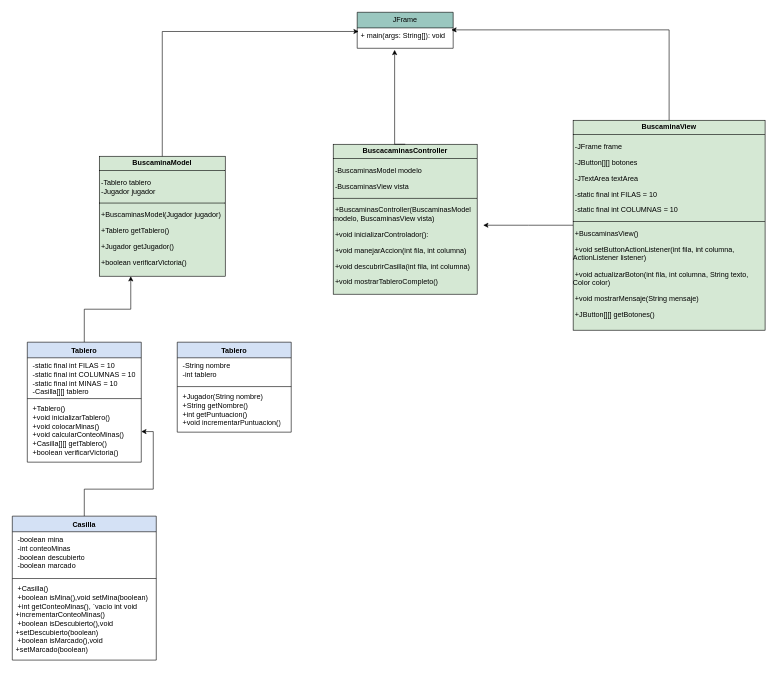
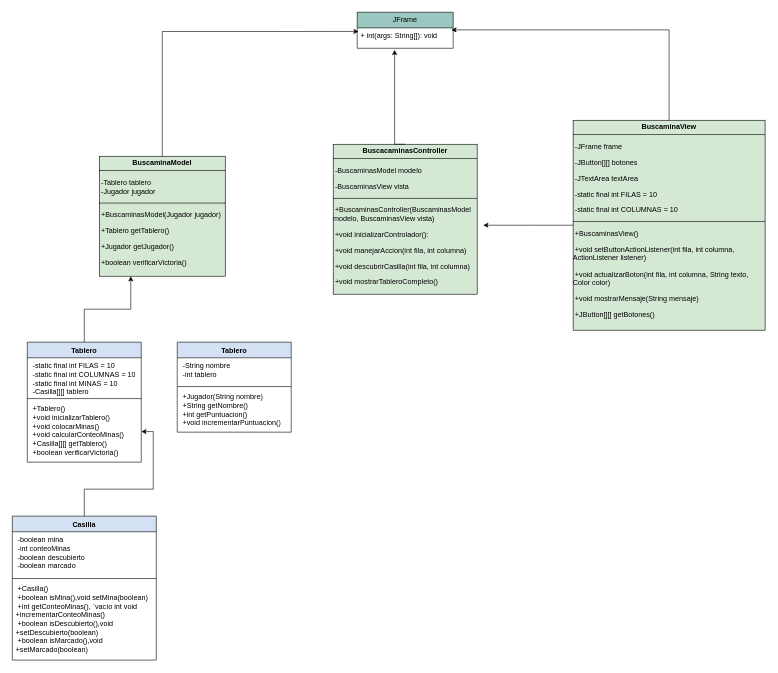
  <mxCell id="0" />
  <mxCell id="1" parent="0" />
  <mxCell id="2" style="edgeStyle=orthogonalEdgeStyle;rounded=0;orthogonalLoop=1;jettySize=auto;html=1;exitX=0.5;exitY=0;exitDx=0;exitDy=0;entryX=0.25;entryY=1;entryDx=0;entryDy=0;" edge="1" parent="1" source="3" target="7"><mxGeometry relative="1" as="geometry" /></mxCell>
  <mxCell id="3" value="&lt;font style=&quot;vertical-align: inherit;&quot;&gt;&lt;font style=&quot;vertical-align: inherit;&quot;&gt;&lt;font style=&quot;vertical-align: inherit;&quot;&gt;&lt;font style=&quot;vertical-align: inherit;&quot;&gt;Tablero&lt;/font&gt;&lt;/font&gt;&lt;/font&gt;&lt;/font&gt;" style="swimlane;fontStyle=1;align=center;verticalAlign=top;childLayout=stackLayout;horizontal=1;startSize=26;horizontalStack=0;resizeParent=1;resizeParentMax=0;resizeLast=0;collapsible=1;marginBottom=0;whiteSpace=wrap;html=1;fillColor=#D4E1F5;" parent="1" vertex="1"><mxGeometry x="45" y="570" width="190" height="200" as="geometry" /></mxCell>
  <mxCell id="4" value="&lt;div&gt;&amp;nbsp;-static final int FILAS = 10&lt;/div&gt;&lt;div&gt;&amp;nbsp;-static final int COLUMNAS = 10&lt;/div&gt;&lt;div&gt;&amp;nbsp;-static final int MINAS = 10&lt;/div&gt;&lt;div&gt;&amp;nbsp;-Casilla[][] tablero&lt;/div&gt;" style="text;strokeColor=none;fillColor=none;align=left;verticalAlign=top;spacingLeft=4;spacingRight=4;overflow=hidden;rotatable=0;points=[[0,0.5],[1,0.5]];portConstraint=eastwest;whiteSpace=wrap;html=1;" parent="3" vertex="1"><mxGeometry y="26" width="190" height="64" as="geometry" /></mxCell>
  <mxCell id="5" value="" style="line;strokeWidth=1;fillColor=none;align=left;verticalAlign=middle;spacingTop=-1;spacingLeft=3;spacingRight=3;rotatable=0;labelPosition=right;points=[];portConstraint=eastwest;strokeColor=inherit;" parent="3" vertex="1"><mxGeometry y="90" width="190" height="8" as="geometry" /></mxCell>
  <mxCell id="6" value="&lt;div&gt;&amp;nbsp;+Tablero()&lt;/div&gt;&lt;div&gt;&amp;nbsp;+void inicializarTablero()&lt;/div&gt;&lt;div&gt;&amp;nbsp;+void colocarMinas()&lt;/div&gt;&lt;div&gt;&amp;nbsp;+void calcularConteoMinas()&amp;nbsp;&lt;/div&gt;&lt;div&gt;&amp;nbsp;+Casilla[][] getTablero()&lt;/div&gt;&lt;div&gt;&amp;nbsp;+boolean verificarVictoria()&lt;/div&gt;&lt;div&gt;&lt;br&gt;&lt;/div&gt;" style="text;strokeColor=none;fillColor=none;align=left;verticalAlign=top;spacingLeft=4;spacingRight=4;overflow=hidden;rotatable=0;points=[[0,0.5],[1,0.5]];portConstraint=eastwest;whiteSpace=wrap;html=1;" parent="3" vertex="1"><mxGeometry y="98" width="190" height="102" as="geometry" /></mxCell>
  <mxCell id="7" value="&lt;p style=&quot;margin:0px;margin-top:4px;text-align:center;&quot;&gt;&lt;b&gt;&lt;font style=&quot;vertical-align: inherit;&quot;&gt;&lt;font style=&quot;vertical-align: inherit;&quot;&gt;&lt;font style=&quot;vertical-align: inherit;&quot;&gt;&lt;font style=&quot;vertical-align: inherit;&quot;&gt;&lt;font style=&quot;vertical-align: inherit;&quot;&gt;&lt;font style=&quot;vertical-align: inherit; font-size: 12px;&quot;&gt;BuscaminaModel&lt;/font&gt;&lt;/font&gt;&lt;/font&gt;&lt;/font&gt;&lt;/font&gt;&lt;/font&gt;&lt;/b&gt;&lt;/p&gt;&lt;hr size=&quot;1&quot; style=&quot;border-style:solid;&quot;&gt;&lt;p class=&quot;MsoNormal&quot;&gt;&lt;/p&gt;&lt;div style=&quot;text-align: justify;&quot;&gt;&lt;span style=&quot;background-color: initial;&quot;&gt;&amp;nbsp;-Tablero tablero&lt;/span&gt;&lt;/div&gt;&lt;span style=&quot;background-color: initial;&quot;&gt;&lt;div style=&quot;text-align: justify;&quot;&gt;&lt;span style=&quot;background-color: initial;&quot;&gt;&amp;nbsp;-Jugador jugador&lt;/span&gt;&lt;/div&gt;&lt;/span&gt;&lt;p&gt;&lt;/p&gt;&lt;hr size=&quot;1&quot; style=&quot;border-style:solid;&quot;&gt;&lt;p class=&quot;MsoNormal&quot;&gt;&amp;nbsp;+&lt;span style=&quot;background-color: initial;&quot;&gt;BuscaminasModel(Jugador jugador)&lt;/span&gt;&lt;/p&gt;&lt;p class=&quot;MsoNormal&quot;&gt;&amp;nbsp;+Tablero getTablero()&lt;/p&gt;&lt;p class=&quot;MsoNormal&quot;&gt;&amp;nbsp;+Jugador getJugador()&lt;/p&gt;&lt;p class=&quot;MsoNormal&quot;&gt;&amp;nbsp;+boolean verificarVictoria()&lt;/p&gt;&lt;div&gt;&lt;br&gt;&lt;/div&gt;" style="verticalAlign=top;align=left;overflow=fill;html=1;whiteSpace=wrap;fillColor=#D5E8D4;" parent="1" vertex="1"><mxGeometry x="165" y="260" width="210" height="200" as="geometry" /></mxCell>
  <mxCell id="8" value="&lt;p style=&quot;margin:0px;margin-top:4px;text-align:center;&quot;&gt;&lt;span style=&quot;line-height: 107%;&quot;&gt;&lt;font style=&quot;vertical-align: inherit;&quot;&gt;&lt;font style=&quot;vertical-align: inherit;&quot;&gt;&lt;font style=&quot;vertical-align: inherit;&quot;&gt;&lt;font style=&quot;vertical-align: inherit;&quot;&gt;&lt;font style=&quot;vertical-align: inherit;&quot;&gt;&lt;font style=&quot;vertical-align: inherit;&quot;&gt;&lt;font style=&quot;vertical-align: inherit;&quot;&gt;&lt;font style=&quot;vertical-align: inherit;&quot;&gt;&lt;font style=&quot;vertical-align: inherit;&quot;&gt;&lt;font style=&quot;vertical-align: inherit;&quot;&gt;&lt;b style=&quot;&quot;&gt;&lt;font style=&quot;vertical-align: inherit;&quot;&gt;&lt;font style=&quot;vertical-align: inherit; font-size: 12px;&quot;&gt;BuscacaminasController&lt;/font&gt;&lt;/font&gt;&lt;/b&gt;&lt;/font&gt;&lt;/font&gt;&lt;/font&gt;&lt;/font&gt;&lt;/font&gt;&lt;/font&gt;&lt;/font&gt;&lt;/font&gt;&lt;/font&gt;&lt;/font&gt;&lt;/span&gt;&lt;/p&gt;&lt;hr size=&quot;1&quot; style=&quot;border-style:solid;&quot;&gt;&lt;p class=&quot;MsoNormal&quot;&gt;&amp;nbsp;-BuscaminasModel modelo&lt;/p&gt;&lt;p class=&quot;MsoNormal&quot;&gt;&amp;nbsp;-BuscaminasView vista&lt;/p&gt;&lt;hr size=&quot;1&quot; style=&quot;border-style:solid;&quot;&gt;&lt;p class=&quot;MsoNormal&quot;&gt;&amp;nbsp;+BuscaminasController(BuscaminasModel modelo, BuscaminasView vista)&lt;/p&gt;&lt;p class=&quot;MsoNormal&quot;&gt;&amp;nbsp;+void inicializarControlador():&lt;/p&gt;&lt;p class=&quot;MsoNormal&quot;&gt;&amp;nbsp;+void manejarAccion(int fila, int columna)&lt;/p&gt;&lt;p class=&quot;MsoNormal&quot;&gt;&amp;nbsp;+void descubrirCasilla(int fila, int columna)&lt;/p&gt;&lt;p class=&quot;MsoNormal&quot;&gt;&amp;nbsp;+void mostrarTableroCompleto()&lt;/p&gt;&lt;div&gt;&lt;br&gt;&lt;/div&gt;" style="verticalAlign=top;align=left;overflow=fill;html=1;whiteSpace=wrap;fillColor=#D5E8D4;" parent="1" vertex="1"><mxGeometry x="555" y="240" width="240" height="250" as="geometry" /></mxCell>
  <mxCell id="9" style="edgeStyle=orthogonalEdgeStyle;rounded=0;orthogonalLoop=1;jettySize=auto;html=1;" edge="1" parent="1" source="10"><mxGeometry relative="1" as="geometry"><mxPoint x="805" y="375" as="targetPoint" /></mxGeometry></mxCell>
  <mxCell id="10" value="&lt;p style=&quot;margin:0px;margin-top:4px;text-align:center;&quot;&gt;&lt;b&gt;BuscaminaView&lt;/b&gt;&lt;/p&gt;&lt;hr size=&quot;1&quot; style=&quot;border-style:solid;&quot;&gt;&lt;p class=&quot;MsoNormal&quot;&gt;&amp;nbsp;-JFrame frame&lt;/p&gt;&lt;p class=&quot;MsoNormal&quot;&gt;&amp;nbsp;-JButton[][] botones&lt;/p&gt;&lt;p class=&quot;MsoNormal&quot;&gt;&amp;nbsp;-JTextArea textArea&lt;/p&gt;&lt;p class=&quot;MsoNormal&quot;&gt;&amp;nbsp;-static final int FILAS = 10&lt;/p&gt;&lt;p class=&quot;MsoNormal&quot;&gt;&amp;nbsp;-static final int COLUMNAS = 10&lt;/p&gt;&lt;hr size=&quot;1&quot; style=&quot;border-style:solid;&quot;&gt;&lt;p class=&quot;MsoNormal&quot;&gt;&lt;font style=&quot;vertical-align: inherit;&quot;&gt;&lt;font style=&quot;vertical-align: inherit;&quot;&gt;&lt;font style=&quot;vertical-align: inherit;&quot;&gt;&lt;font style=&quot;vertical-align: inherit;&quot;&gt;&amp;nbsp;+&lt;/font&gt;&lt;/font&gt;&lt;/font&gt;&lt;/font&gt;&lt;span style=&quot;background-color: initial;&quot;&gt;BuscaminasView()&lt;/span&gt;&lt;/p&gt;&lt;p class=&quot;MsoNormal&quot;&gt;&amp;nbsp;+void setButtonActionListener(int fila, int columna, ActionListener listener)&lt;/p&gt;&lt;p class=&quot;MsoNormal&quot;&gt;&amp;nbsp;+void actualizarBoton(int fila, int columna, String texto, Color color)&lt;/p&gt;&lt;p class=&quot;MsoNormal&quot;&gt;&amp;nbsp;+void mostrarMensaje(String mensaje)&lt;/p&gt;&lt;p class=&quot;MsoNormal&quot;&gt;&amp;nbsp;+JButton[][] getBotones()&lt;/p&gt;&lt;div&gt;&lt;br&gt;&lt;/div&gt;" style="verticalAlign=top;align=left;overflow=fill;html=1;whiteSpace=wrap;fillColor=#D5E8D4;" parent="1" vertex="1"><mxGeometry x="955" y="200" width="320" height="350" as="geometry" /></mxCell>
  <mxCell id="11" value="&lt;font style=&quot;vertical-align: inherit;&quot;&gt;&lt;font style=&quot;vertical-align: inherit;&quot;&gt;JFrame&lt;/font&gt;&lt;/font&gt;" style="swimlane;fontStyle=0;childLayout=stackLayout;horizontal=1;startSize=26;fillColor=#9AC7BF;horizontalStack=0;resizeParent=1;resizeParentMax=0;resizeLast=0;collapsible=1;marginBottom=0;whiteSpace=wrap;html=1;" vertex="1" parent="1"><mxGeometry x="595" y="20" width="160" height="60" as="geometry" /></mxCell>
- <mxCell id="12" value="&lt;font style=&quot;vertical-align: inherit;&quot;&gt;&lt;font style=&quot;vertical-align: inherit;&quot;&gt;&lt;font style=&quot;vertical-align: inherit;&quot;&gt;&lt;font style=&quot;vertical-align: inherit;&quot;&gt;+ main(args: String[]): void &lt;/font&gt;&lt;/font&gt;&lt;/font&gt;&lt;/font&gt;" style="text;strokeColor=none;fillColor=none;align=left;verticalAlign=top;spacingLeft=4;spacingRight=4;overflow=hidden;rotatable=0;points=[[0,0.5],[1,0.5]];portConstraint=eastwest;whiteSpace=wrap;html=1;" vertex="1" parent="11"><mxGeometry y="26" width="160" height="34" as="geometry" /></mxCell>
+ <mxCell id="12" value="&lt;font style=&quot;vertical-align: inherit;&quot;&gt;&lt;font style=&quot;vertical-align: inherit;&quot;&gt;&lt;font style=&quot;vertical-align: inherit;&quot;&gt;&lt;font style=&quot;vertical-align: inherit;&quot;&gt;+ int(args: String[]): void &lt;/font&gt;&lt;/font&gt;&lt;/font&gt;&lt;/font&gt;" style="text;strokeColor=none;fillColor=none;align=left;verticalAlign=top;spacingLeft=4;spacingRight=4;overflow=hidden;rotatable=0;points=[[0,0.5],[1,0.5]];portConstraint=eastwest;whiteSpace=wrap;html=1;" vertex="1" parent="11"><mxGeometry y="26" width="160" height="34" as="geometry" /></mxCell>
  <mxCell id="13" style="edgeStyle=orthogonalEdgeStyle;rounded=0;orthogonalLoop=1;jettySize=auto;html=1;exitX=0.5;exitY=0;exitDx=0;exitDy=0;entryX=0.39;entryY=1.078;entryDx=0;entryDy=0;entryPerimeter=0;" edge="1" parent="1" source="8" target="12"><mxGeometry relative="1" as="geometry"><Array as="points"><mxPoint x="657" y="240" /></Array></mxGeometry></mxCell>
  <mxCell id="14" style="edgeStyle=orthogonalEdgeStyle;rounded=0;orthogonalLoop=1;jettySize=auto;html=1;entryX=0.015;entryY=0.176;entryDx=0;entryDy=0;entryPerimeter=0;" edge="1" parent="1" source="7" target="12"><mxGeometry relative="1" as="geometry" /></mxCell>
  <mxCell id="15" style="edgeStyle=orthogonalEdgeStyle;rounded=0;orthogonalLoop=1;jettySize=auto;html=1;exitX=0.5;exitY=0;exitDx=0;exitDy=0;entryX=0.981;entryY=0.098;entryDx=0;entryDy=0;entryPerimeter=0;" edge="1" parent="1" source="10" target="12"><mxGeometry relative="1" as="geometry" /></mxCell>
  <mxCell id="16" value="&lt;font style=&quot;vertical-align: inherit;&quot;&gt;&lt;font style=&quot;vertical-align: inherit;&quot;&gt;&lt;font style=&quot;vertical-align: inherit;&quot;&gt;&lt;font style=&quot;vertical-align: inherit;&quot;&gt;Tablero&lt;/font&gt;&lt;/font&gt;&lt;/font&gt;&lt;/font&gt;" style="swimlane;fontStyle=1;align=center;verticalAlign=top;childLayout=stackLayout;horizontal=1;startSize=26;horizontalStack=0;resizeParent=1;resizeParentMax=0;resizeLast=0;collapsible=1;marginBottom=0;whiteSpace=wrap;html=1;fillColor=#D4E1F5;" vertex="1" parent="1"><mxGeometry x="295" y="570" width="190" height="150" as="geometry" /></mxCell>
  <mxCell id="17" value="&lt;div&gt;&amp;nbsp;-String nombre&lt;/div&gt;&lt;div&gt;&amp;nbsp;-int tablero&lt;/div&gt;" style="text;strokeColor=none;fillColor=none;align=left;verticalAlign=top;spacingLeft=4;spacingRight=4;overflow=hidden;rotatable=0;points=[[0,0.5],[1,0.5]];portConstraint=eastwest;whiteSpace=wrap;html=1;" vertex="1" parent="16"><mxGeometry y="26" width="190" height="44" as="geometry" /></mxCell>
  <mxCell id="18" value="" style="line;strokeWidth=1;fillColor=none;align=left;verticalAlign=middle;spacingTop=-1;spacingLeft=3;spacingRight=3;rotatable=0;labelPosition=right;points=[];portConstraint=eastwest;strokeColor=inherit;" vertex="1" parent="16"><mxGeometry y="70" width="190" height="8" as="geometry" /></mxCell>
  <mxCell id="19" value="&lt;div&gt;&lt;div&gt;&amp;nbsp;+Jugador(String nombre)&lt;/div&gt;&lt;div&gt;&amp;nbsp;+String getNombre()&lt;/div&gt;&lt;div&gt;&amp;nbsp;+int getPuntuacion()&lt;/div&gt;&lt;div&gt;&amp;nbsp;+void incrementarPuntuacion()&lt;/div&gt;&lt;/div&gt;" style="text;strokeColor=none;fillColor=none;align=left;verticalAlign=top;spacingLeft=4;spacingRight=4;overflow=hidden;rotatable=0;points=[[0,0.5],[1,0.5]];portConstraint=eastwest;whiteSpace=wrap;html=1;" vertex="1" parent="16"><mxGeometry y="78" width="190" height="72" as="geometry" /></mxCell>
  <mxCell id="20" value="" style="edgeStyle=orthogonalEdgeStyle;rounded=0;orthogonalLoop=1;jettySize=auto;html=1;" edge="1" parent="1" source="21" target="6"><mxGeometry relative="1" as="geometry" /></mxCell>
  <mxCell id="21" value="&lt;font style=&quot;vertical-align: inherit;&quot;&gt;&lt;font style=&quot;vertical-align: inherit;&quot;&gt;&lt;font style=&quot;vertical-align: inherit;&quot;&gt;&lt;font style=&quot;vertical-align: inherit;&quot;&gt;Casilla&lt;/font&gt;&lt;/font&gt;&lt;/font&gt;&lt;/font&gt;" style="swimlane;fontStyle=1;align=center;verticalAlign=top;childLayout=stackLayout;horizontal=1;startSize=26;horizontalStack=0;resizeParent=1;resizeParentMax=0;resizeLast=0;collapsible=1;marginBottom=0;whiteSpace=wrap;html=1;fillColor=#D4E1F5;" vertex="1" parent="1"><mxGeometry x="20" y="860" width="240" height="240" as="geometry" /></mxCell>
  <mxCell id="22" value="&lt;div&gt;&amp;nbsp;-boolean mina&lt;/div&gt;&lt;div&gt;&amp;nbsp;-int conteoMinas&lt;/div&gt;&lt;div&gt;&amp;nbsp;-boolean descubierto&lt;/div&gt;&lt;div&gt;&amp;nbsp;-boolean marcado&lt;/div&gt;&lt;div&gt;&lt;br&gt;&lt;/div&gt;" style="text;strokeColor=none;fillColor=none;align=left;verticalAlign=top;spacingLeft=4;spacingRight=4;overflow=hidden;rotatable=0;points=[[0,0.5],[1,0.5]];portConstraint=eastwest;whiteSpace=wrap;html=1;" vertex="1" parent="21"><mxGeometry y="26" width="240" height="74" as="geometry" /></mxCell>
  <mxCell id="23" value="" style="line;strokeWidth=1;fillColor=none;align=left;verticalAlign=middle;spacingTop=-1;spacingLeft=3;spacingRight=3;rotatable=0;labelPosition=right;points=[];portConstraint=eastwest;strokeColor=inherit;" vertex="1" parent="21"><mxGeometry y="100" width="240" height="8" as="geometry" /></mxCell>
  <mxCell id="24" value="&lt;div&gt;&lt;div&gt;&amp;nbsp;+Casilla()&lt;/div&gt;&lt;div&gt;&amp;nbsp;+boolean isMina(),void setMina(boolean)&lt;/div&gt;&lt;div&gt;&amp;nbsp;+int getConteoMinas(), `vacío int void&amp;nbsp; +incrementarConteoMinas()&lt;/div&gt;&lt;div&gt;&amp;nbsp;+boolean isDescubierto(),void&amp;nbsp; +setDescubierto(boolean)&lt;/div&gt;&lt;div&gt;&amp;nbsp;+boolean isMarcado(),void&amp;nbsp; +setMarcado(boolean)&lt;/div&gt;&lt;/div&gt;&lt;div&gt;&lt;br&gt;&lt;/div&gt;" style="text;strokeColor=none;fillColor=none;align=left;verticalAlign=top;spacingLeft=4;spacingRight=4;overflow=hidden;rotatable=0;points=[[0,0.5],[1,0.5]];portConstraint=eastwest;whiteSpace=wrap;html=1;" vertex="1" parent="21"><mxGeometry y="108" width="240" height="132" as="geometry" /></mxCell>
